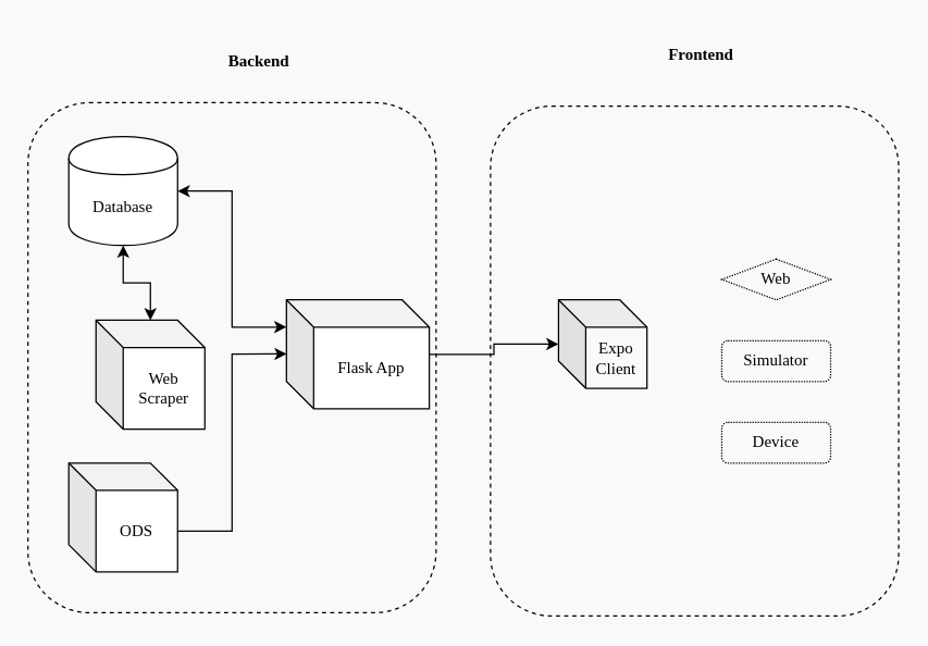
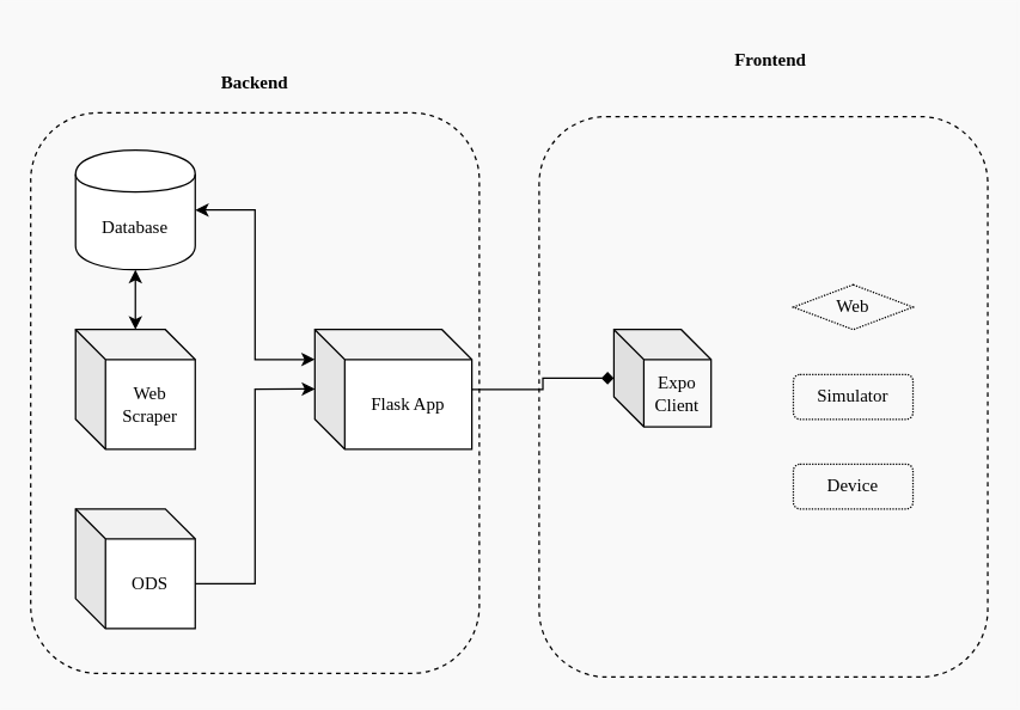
  <mxCell id="0" />
  <mxCell id="1" parent="0" />
  <mxCell id="2" style="edgeStyle=orthogonalEdgeStyle;rounded=0;orthogonalLoop=1;jettySize=auto;html=1;exitX=0;exitY=0;exitDx=80;exitDy=50;exitPerimeter=0;entryX=0.002;entryY=0.497;entryDx=0;entryDy=0;entryPerimeter=0;startArrow=none;startFill=0;" parent="1" source="3" target="7" edge="1"><mxGeometry relative="1" as="geometry" /></mxCell>
  <mxCell id="3" value="&lt;font face=&quot;Verdana&quot;&gt;ODS&lt;/font&gt;" style="shape=cube;whiteSpace=wrap;html=1;boundedLbl=1;backgroundOutline=1;darkOpacity=0.05;darkOpacity2=0.1;" parent="1" vertex="1"><mxGeometry x="50" y="340" width="80" height="80" as="geometry" /></mxCell>
  <mxCell id="4" value="&lt;font face=&quot;Verdana&quot;&gt;Database&lt;/font&gt;" style="shape=cylinder;whiteSpace=wrap;html=1;boundedLbl=1;backgroundOutline=1;" parent="1" vertex="1"><mxGeometry x="50" y="100" width="80" height="80" as="geometry" /></mxCell>
  <mxCell id="5" style="edgeStyle=orthogonalEdgeStyle;rounded=0;orthogonalLoop=1;jettySize=auto;html=1;entryX=1;entryY=0.5;entryDx=0;entryDy=0;startArrow=classic;startFill=1;" parent="1" source="7" target="4" edge="1"><mxGeometry relative="1" as="geometry"><Array as="points"><mxPoint x="170" y="240" /><mxPoint x="170" y="140" /></Array></mxGeometry></mxCell>
- <mxCell id="6" style="edgeStyle=orthogonalEdgeStyle;rounded=0;orthogonalLoop=1;jettySize=auto;html=1;startArrow=none;startFill=0;" parent="1" source="7" target="10" edge="1"><mxGeometry relative="1" as="geometry" /></mxCell>
+ <mxCell id="6" style="edgeStyle=orthogonalEdgeStyle;rounded=0;orthogonalLoop=1;jettySize=auto;html=1;startArrow=none;startFill=0;endArrow=diamond;" parent="1" source="7" target="10" edge="1"><mxGeometry relative="1" as="geometry" /></mxCell>
  <mxCell id="7" value="&lt;font face=&quot;Verdana&quot;&gt;Flask App&lt;/font&gt;" style="shape=cube;whiteSpace=wrap;html=1;boundedLbl=1;backgroundOutline=1;darkOpacity=0.05;darkOpacity2=0.1;" parent="1" vertex="1"><mxGeometry x="210" y="220" width="105" height="80" as="geometry" /></mxCell>
  <mxCell id="8" style="edgeStyle=orthogonalEdgeStyle;rounded=0;orthogonalLoop=1;jettySize=auto;html=1;entryX=0.5;entryY=1;entryDx=0;entryDy=0;startArrow=classic;startFill=1;" parent="1" source="14" target="4" edge="1"><mxGeometry relative="1" as="geometry" /></mxCell>
  <mxCell id="9" value="" style="rounded=1;whiteSpace=wrap;html=1;dashed=1;fillColor=none;" parent="1" vertex="1"><mxGeometry x="20" y="75" width="300" height="375" as="geometry" /></mxCell>
  <mxCell id="10" value="&lt;font face=&quot;Verdana&quot;&gt;Expo Client&lt;/font&gt;" style="shape=cube;whiteSpace=wrap;html=1;boundedLbl=1;backgroundOutline=1;darkOpacity=0.05;darkOpacity2=0.1;rounded=1;fillColor=none;" parent="1" vertex="1"><mxGeometry x="410" y="220" width="65" height="65" as="geometry" /></mxCell>
  <mxCell id="11" value="Web" style="rhombus;whiteSpace=wrap;html=1;fillColor=none;dashed=1;dashPattern=1 1;fontFamily=Verdana;" parent="1" vertex="1"><mxGeometry x="530" y="190" width="80" height="30" as="geometry" /></mxCell>
  <mxCell id="12" value="&lt;font face=&quot;Verdana&quot;&gt;Device&lt;/font&gt;" style="rounded=1;whiteSpace=wrap;html=1;fillColor=none;dashed=1;dashPattern=1 1;" parent="1" vertex="1"><mxGeometry x="530" y="310" width="80" height="30" as="geometry" /></mxCell>
  <mxCell id="13" value="&lt;font face=&quot;Verdana&quot;&gt;Simulator&lt;/font&gt;" style="rounded=1;whiteSpace=wrap;html=1;fillColor=none;dashed=1;dashPattern=1 1;" parent="1" vertex="1"><mxGeometry x="530" y="250" width="80" height="30" as="geometry" /></mxCell>
- <mxCell id="14" value="&lt;div&gt;&lt;font face=&quot;Verdana&quot;&gt;Web&lt;/font&gt;&lt;/div&gt;&lt;div&gt;&lt;font face=&quot;Verdana&quot;&gt;Scraper&lt;br&gt;&lt;/font&gt;&lt;/div&gt;" style="shape=cube;whiteSpace=wrap;html=1;boundedLbl=1;backgroundOutline=1;darkOpacity=0.05;darkOpacity2=0.1;" parent="1" vertex="1"><mxGeometry x="70" y="235" width="80" height="80" as="geometry" /></mxCell>
+ <mxCell id="14" value="&lt;div&gt;&lt;font face=&quot;Verdana&quot;&gt;Web&lt;/font&gt;&lt;/div&gt;&lt;div&gt;&lt;font face=&quot;Verdana&quot;&gt;Scraper&lt;br&gt;&lt;/font&gt;&lt;/div&gt;" style="shape=cube;whiteSpace=wrap;html=1;boundedLbl=1;backgroundOutline=1;darkOpacity=0.05;darkOpacity2=0.1;" parent="1" vertex="1"><mxGeometry x="50" y="220" width="80" height="80" as="geometry" /></mxCell>
  <mxCell id="15" value="" style="rounded=1;whiteSpace=wrap;html=1;dashed=1;fillColor=none;glass=0;" parent="1" vertex="1"><mxGeometry x="360" y="77.5" width="300" height="375" as="geometry" /></mxCell>
- <mxCell id="16" value="&lt;b&gt;&lt;font face=&quot;Verdana&quot;&gt;Backend&lt;/font&gt;&lt;/b&gt;" style="text;html=1;strokeColor=none;fillColor=none;align=center;verticalAlign=middle;whiteSpace=wrap;rounded=0;" vertex="1" parent="1"><mxGeometry x="130" y="25" width="120" height="40" as="geometry" /></mxCell>
+ <mxCell id="16" value="&lt;b&gt;&lt;font face=&quot;Verdana&quot;&gt;Backend&lt;/font&gt;&lt;/b&gt;" style="text;html=1;strokeColor=none;fillColor=none;align=center;verticalAlign=middle;whiteSpace=wrap;rounded=0;" vertex="1" parent="1"><mxGeometry x="110" width="120" height="40" as="geometry" y="35" /></mxCell>
  <mxCell id="17" value="&lt;b&gt;&lt;font face=&quot;Verdana&quot;&gt;Frontend&lt;/font&gt;&lt;/b&gt;" style="text;html=1;strokeColor=none;fillColor=none;align=center;verticalAlign=middle;whiteSpace=wrap;rounded=0;" vertex="1" parent="1"><mxGeometry x="455" y="20" width="120" height="40" as="geometry" /></mxCell>
